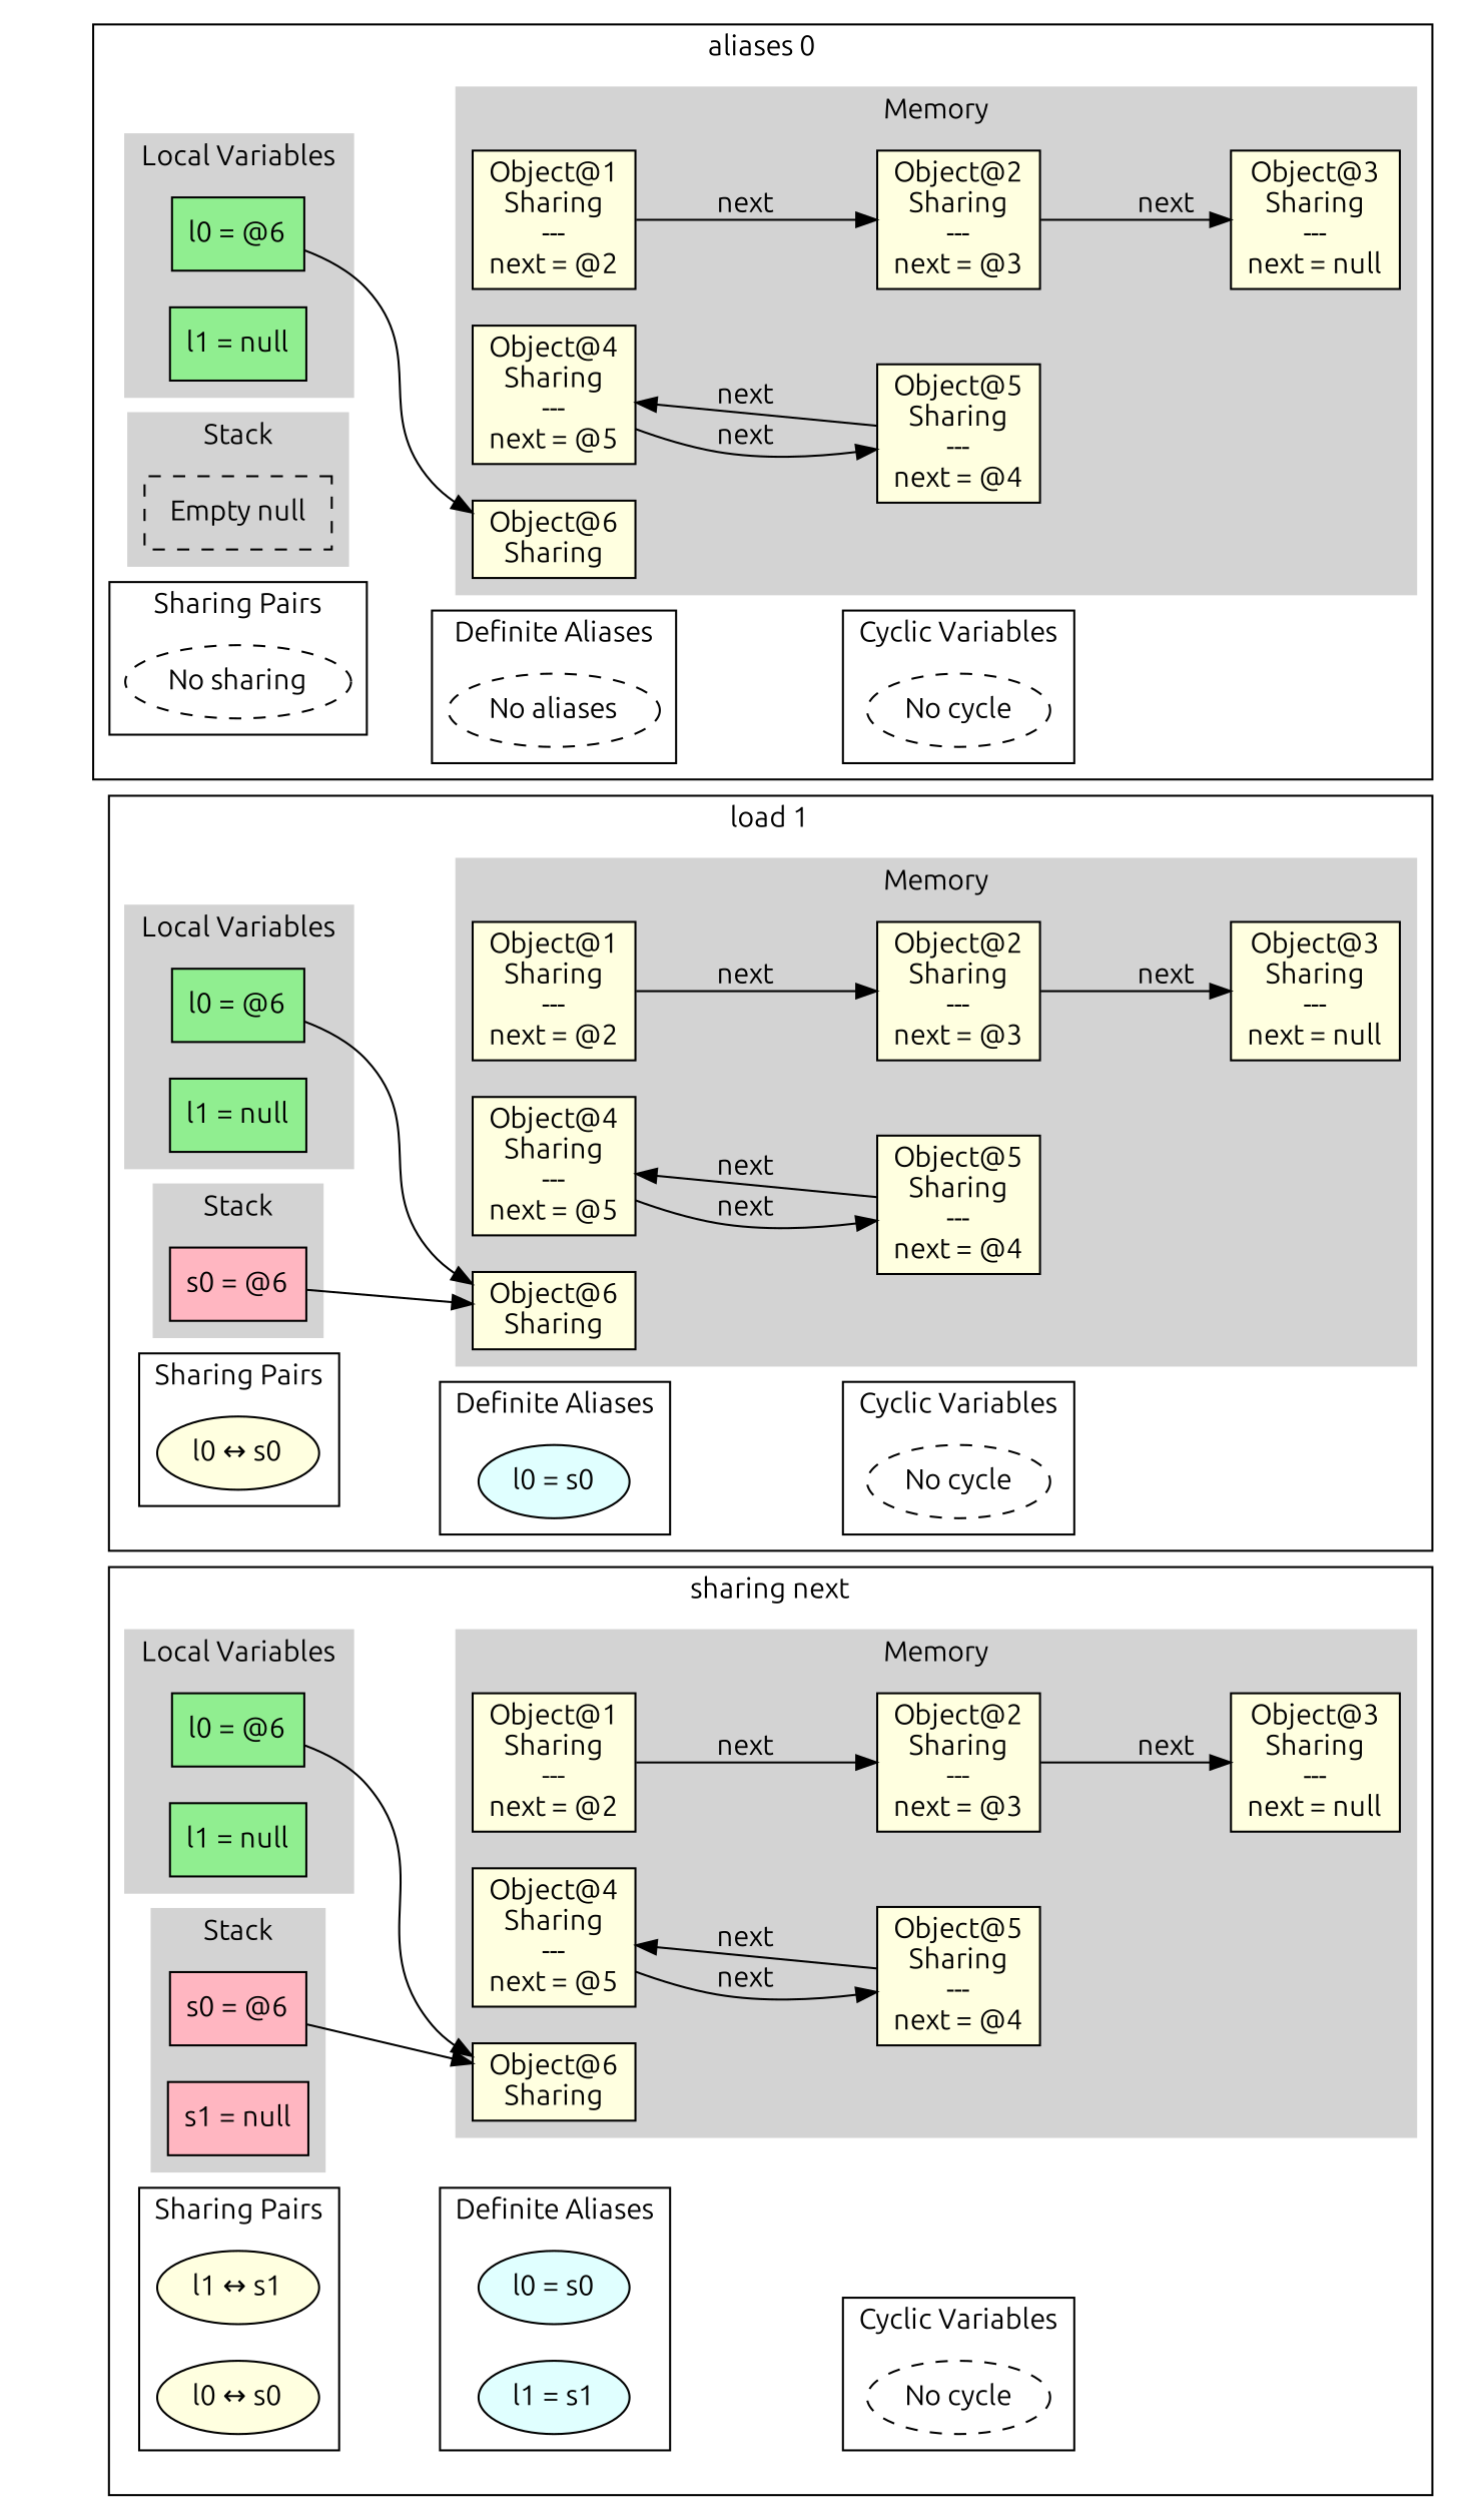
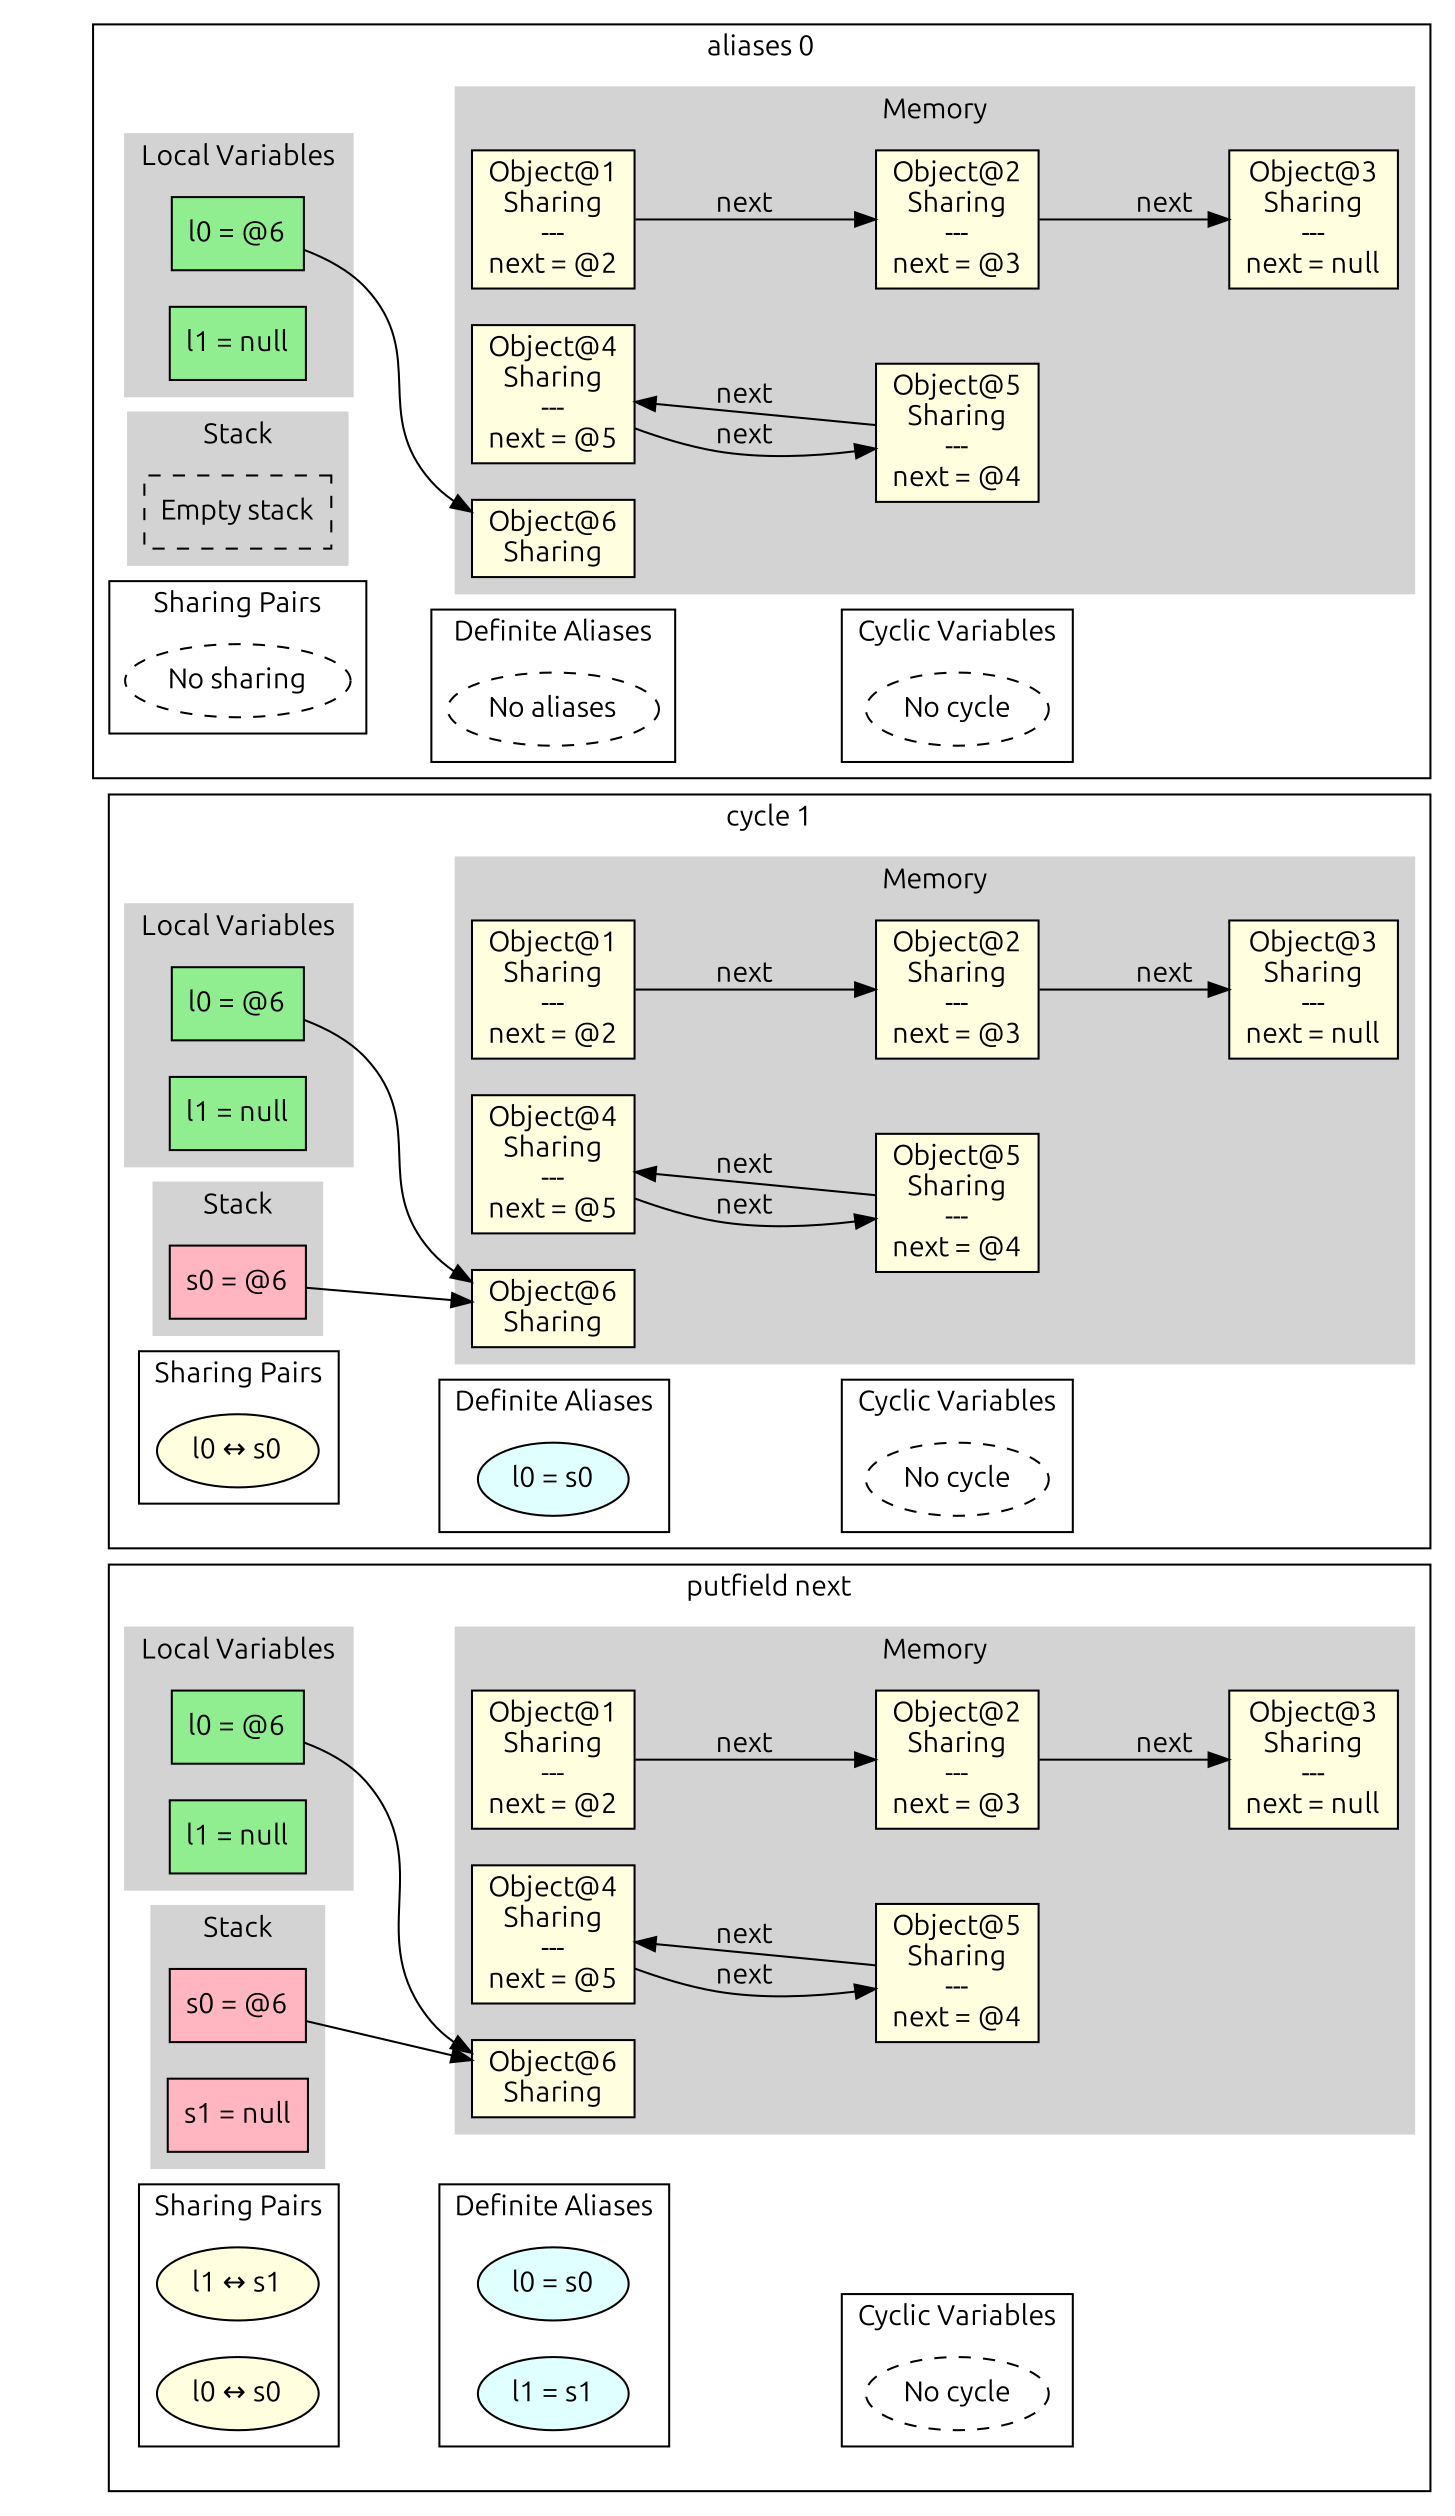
  digraph {
    anchor_start=anchor_530939943898299
    fontname=Ubuntu
    rankdir=LR
    node [fillcolor=lightyellow fontname=Ubuntu shape=box style=filled]
    edge [fontname=Ubuntu]
    anchor [fillcolor=lightblue height=0 shape=point style=invis width=0]
    n2 [fillcolor=lightgreen label="l0 = @6"]
    n3 [fillcolor=lightgreen label="l1 = null"]
-   n4 [fillcolor=white label="Empty null" style=dashed]
+   n4 [fillcolor=white label="Empty stack" style=dashed]
    n5 [label="Object@1\nSharing\n---\nnext = @2\n"]
    n6 [label="Object@2\nSharing\n---\nnext = @3\n"]
    n7 [label="Object@3\nSharing\n---\nnext = null\n"]
    n8 [label="Object@4\nSharing\n---\nnext = @5\n"]
    n9 [label="Object@5\nSharing\n---\nnext = @4\n"]
    n10 [label="Object@6\nSharing"]
    n11 [fillcolor=white label="No sharing" shape=ellipse style=dashed]
    n12 [fillcolor=white label="No aliases" shape=ellipse style=dashed]
    n13 [fillcolor=white label="No cycle" shape=ellipse style=dashed]
    anchor_530939942202818 [fillcolor=lightblue shape=point style=invis]
    n15 [fillcolor=white label="No cycle" shape=ellipse style=dashed]
    n16 [fillcolor=lightgreen label="l0 = @6"]
    n17 [fillcolor=lightgreen label="l1 = null"]
    n18 [fillcolor=lightpink label="s0 = @6"]
    n19 [label="Object@1\nSharing\n---\nnext = @2\n"]
    n20 [label="Object@2\nSharing\n---\nnext = @3\n"]
    n21 [label="Object@3\nSharing\n---\nnext = null\n"]
    n22 [label="Object@4\nSharing\n---\nnext = @5\n"]
    n23 [label="Object@5\nSharing\n---\nnext = @4\n"]
    n24 [label="Object@6\nSharing"]
    n25 [label="l0 ↔ s0" shape=ellipse]
    n26 [fillcolor=lightcyan label="l0 = s0" shape=ellipse]
    anchor_530939942968599 [fillcolor=lightblue shape=point style=invis]
    n28 [fillcolor=lightgreen label="l0 = @6"]
    n29 [fillcolor=lightgreen label="l1 = null"]
    n30 [fillcolor=lightpink label="s0 = @6"]
    n31 [fillcolor=lightpink label="s1 = null"]
    n32 [label="Object@1\nSharing\n---\nnext = @2\n"]
    n33 [label="Object@2\nSharing\n---\nnext = @3\n"]
    n34 [label="Object@3\nSharing\n---\nnext = null\n"]
    n35 [label="Object@4\nSharing\n---\nnext = @5\n"]
    n36 [label="Object@5\nSharing\n---\nnext = @4\n"]
    n37 [label="Object@6\nSharing"]
    n38 [label="l1 ↔ s1" shape=ellipse]
    n39 [label="l0 ↔ s0" shape=ellipse]
    n40 [fillcolor=lightcyan label="l0 = s0" shape=ellipse]
    n41 [fillcolor=lightcyan label="l1 = s1" shape=ellipse]
    n42 [fillcolor=white label="No cycle" shape=ellipse style=dashed]
    anchor_530939943898299 [fillcolor=lightblue shape=point style=invis]
    anchor_start [fillcolor=lightblue shape=point style=invis]
    subgraph cluster_1 {
      style=invis
      anchor
    }
    subgraph cluster_2 {
      label="aliases 0"
      anchor_530939942202818
      subgraph cluster_3 {
        color=lightgrey
        label="Local Variables"
        style=filled
        n2
        n3
      }
      subgraph cluster_4 {
        color=lightgrey
        label=Stack
        style=filled
        n4
      }
      subgraph cluster_5 {
        color=lightgrey
        label=Memory
        style=filled
        n5
        n6
        n7
        n8
        n9
        n10
      }
      subgraph cluster_6 {
        label="Sharing Pairs"
        n11
      }
      subgraph cluster_7 {
        label="Definite Aliases"
        n12
      }
      subgraph cluster_8 {
        label="Cyclic Variables"
        n13
      }
    }
    subgraph cluster_9 {
-     label="load 1"
+     label="cycle 1"
      anchor_530939942968599
      subgraph cluster_10 {
        label="Cyclic Variables"
        n15
      }
      subgraph cluster_11 {
        color=lightgrey
        label="Local Variables"
        style=filled
        n16
        n17
      }
      subgraph cluster_12 {
        color=lightgrey
        label=Stack
        style=filled
        n18
      }
      subgraph cluster_13 {
        color=lightgrey
        label=Memory
        style=filled
        n19
        n20
        n21
        n22
        n23
        n24
      }
      subgraph cluster_14 {
        label="Sharing Pairs"
        n25
      }
      subgraph cluster_15 {
        label="Definite Aliases"
        n26
      }
    }
    subgraph cluster_16 {
-     label="sharing next"
+     label="putfield next"
      anchor_530939943898299
      subgraph cluster_17 {
        color=lightgrey
        label="Local Variables"
        style=filled
        n28
        n29
      }
      subgraph cluster_18 {
        color=lightgrey
        label=Stack
        style=filled
        n30
        n31
      }
      subgraph cluster_19 {
        color=lightgrey
        label=Memory
        style=filled
        n32
        n33
        n34
        n35
        n36
        n37
      }
      subgraph cluster_20 {
        label="Sharing Pairs"
        n38
        n39
      }
      subgraph cluster_21 {
        label="Definite Aliases"
        n40
        n41
      }
      subgraph cluster_22 {
        label="Cyclic Variables"
        n42
      }
    }
    n2 -> n10
    n5 -> n6 [label=next]
    n6 -> n7 [label=next]
    n8 -> n9 [label=next]
    n9 -> n8 [label=next]
    n11 -> n12 [style=invis weight=10]
    n12 -> n13 [style=invis weight=10]
    n16 -> n24
    n18 -> n24
    n19 -> n20 [label=next]
    n20 -> n21 [label=next]
    n22 -> n23 [label=next]
    n23 -> n22 [label=next]
    n25 -> n26 [style=invis weight=10]
    n26 -> n15 [style=invis weight=10]
    n28 -> n37
    n30 -> n37
    n32 -> n33 [label=next]
    n33 -> n34 [label=next]
    n35 -> n36 [label=next]
    n36 -> n35 [label=next]
    n39 -> n41 [style=invis weight=10]
    n41 -> n42 [style=invis weight=10]
    anchor_start -> anchor_530939942202818 [style=invis]
    anchor_start -> anchor_530939942968599 [style=invis]
    anchor_start -> anchor_530939943898299 [style=invis]
  }
